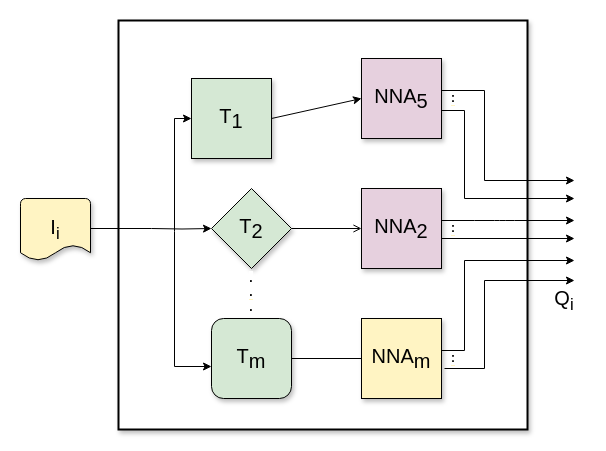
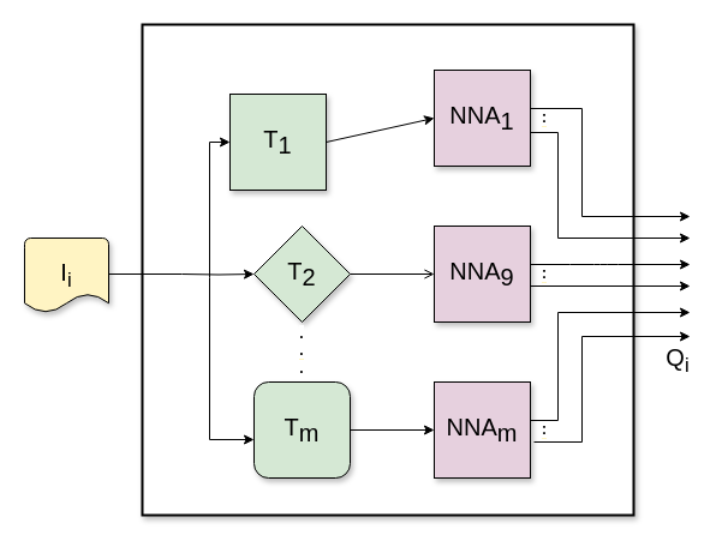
  <mxCell id="0" />
  <mxCell id="1" parent="0" />
  <mxCell id="2" value="" style="whiteSpace=wrap;html=1;aspect=fixed;shadow=1;strokeWidth=2;" parent="1" vertex="1"><mxGeometry x="118" y="20" width="409" height="409" as="geometry" /></mxCell>
  <mxCell id="3" value="&lt;span style=&quot;background-color: rgb(213, 232, 212); font-size: 20px;&quot;&gt;T&lt;sub style=&quot;font-size: 20px;&quot;&gt;1&lt;/sub&gt;&lt;/span&gt;" style="whiteSpace=wrap;html=1;aspect=fixed;fontSize=20;labelBackgroundColor=#D5E8D4;shadow=1;fillColor=#D5E8D4;" parent="1" vertex="1"><mxGeometry x="191" y="78" width="80" height="80" as="geometry" /></mxCell>
  <mxCell id="4" value="T&lt;sub style=&quot;font-size: 20px;&quot;&gt;2&lt;/sub&gt;" style="rhombus;whiteSpace=wrap;html=1;aspect=fixed;fontSize=20;fillColor=#D5E8D4;shadow=1;" parent="1" vertex="1"><mxGeometry x="211" y="188" width="80" height="80" as="geometry" /></mxCell>
  <mxCell id="5" value="T&lt;sub style=&quot;font-size: 20px;&quot;&gt;m&lt;/sub&gt;" style="whiteSpace=wrap;html=1;aspect=fixed;fontSize=20;fillColor=#D5E8D4;shadow=1;rounded=1;" parent="1" vertex="1"><mxGeometry x="211" y="318" width="80" height="80" as="geometry" /></mxCell>
  <mxCell id="6" value="" style="endArrow=classic;html=1;fontSize=16;entryX=0;entryY=0.5;entryDx=0;entryDy=0;rounded=0;edgeStyle=orthogonalEdgeStyle;" parent="1" target="3" edge="1"><mxGeometry width="50" height="50" relative="1" as="geometry"><mxPoint x="174" y="231" as="sourcePoint" /><mxPoint x="91" y="158" as="targetPoint" /><Array as="points"><mxPoint x="174" y="231" /><mxPoint x="174" y="98" /></Array></mxGeometry></mxCell>
  <mxCell id="7" value="" style="endArrow=classic;html=1;fontSize=16;entryX=0;entryY=0.5;entryDx=0;entryDy=0;rounded=0;edgeStyle=orthogonalEdgeStyle;" parent="1" target="4" edge="1"><mxGeometry width="50" height="50" relative="1" as="geometry"><mxPoint x="151" y="228" as="sourcePoint" /><mxPoint x="111" y="358" as="targetPoint" /></mxGeometry></mxCell>
  <mxCell id="8" value="" style="endArrow=classic;html=1;fontSize=16;entryX=0;entryY=0.6;entryDx=0;entryDy=0;entryPerimeter=0;rounded=0;edgeStyle=orthogonalEdgeStyle;" parent="1" target="5" edge="1"><mxGeometry width="50" height="50" relative="1" as="geometry"><mxPoint x="174" y="231" as="sourcePoint" /><mxPoint x="121" y="298" as="targetPoint" /><Array as="points"><mxPoint x="174" y="231" /><mxPoint x="174" y="366" /></Array></mxGeometry></mxCell>
  <mxCell id="9" value="" style="endArrow=none;html=1;fontSize=16;" parent="1" edge="1"><mxGeometry width="50" height="50" relative="1" as="geometry"><mxPoint x="31" y="228" as="sourcePoint" /><mxPoint x="151" y="228" as="targetPoint" /></mxGeometry></mxCell>
- <mxCell id="10" value="NNA&lt;sub style=&quot;font-size: 20px;&quot;&gt;5&lt;/sub&gt;" style="whiteSpace=wrap;html=1;aspect=fixed;fontSize=20;shadow=1;fillColor=#E6D0DE;" parent="1" vertex="1"><mxGeometry x="361" y="58" width="80" height="80" as="geometry" /></mxCell>
- <mxCell id="11" value="NNA&lt;sub style=&quot;font-size: 20px;&quot;&gt;2&lt;/sub&gt;" style="whiteSpace=wrap;html=1;aspect=fixed;fontSize=20;shadow=1;fillColor=#E6D0DE;" parent="1" vertex="1"><mxGeometry x="361" y="188" width="80" height="80" as="geometry" /></mxCell>
- <mxCell id="12" value="NNA&lt;sub style=&quot;font-size: 20px;&quot;&gt;m&lt;/sub&gt;" style="whiteSpace=wrap;html=1;aspect=fixed;fontSize=20;shadow=1;fillColor=#fff4c3;" parent="1" vertex="1"><mxGeometry x="361" y="318" width="80" height="80" as="geometry" /></mxCell>
+ <mxCell id="10" value="NNA&lt;sub style=&quot;font-size: 20px;&quot;&gt;1&lt;/sub&gt;" style="whiteSpace=wrap;html=1;aspect=fixed;fontSize=20;shadow=1;fillColor=#E6D0DE;" parent="1" vertex="1"><mxGeometry x="361" y="58" width="80" height="80" as="geometry" /></mxCell>
+ <mxCell id="11" value="NNA&lt;sub style=&quot;font-size: 20px;&quot;&gt;9&lt;/sub&gt;" style="whiteSpace=wrap;html=1;aspect=fixed;fontSize=20;shadow=1;fillColor=#E6D0DE;" parent="1" vertex="1"><mxGeometry x="361" y="188" width="80" height="80" as="geometry" /></mxCell>
+ <mxCell id="12" value="NNA&lt;sub style=&quot;font-size: 20px;&quot;&gt;m&lt;/sub&gt;" style="whiteSpace=wrap;html=1;aspect=fixed;fontSize=20;shadow=1;fillColor=#E6D0DE;" parent="1" vertex="1"><mxGeometry x="361" y="318" width="80" height="80" as="geometry" /></mxCell>
  <mxCell id="13" value="" style="endArrow=classic;html=1;fontSize=16;entryX=0;entryY=0.5;entryDx=0;entryDy=0;exitX=1;exitY=0.5;exitDx=0;exitDy=0;" parent="1" source="3" target="10" edge="1"><mxGeometry width="50" height="50" relative="1" as="geometry"><mxPoint x="161" y="578" as="sourcePoint" /><mxPoint x="211" y="528" as="targetPoint" /></mxGeometry></mxCell>
  <mxCell id="14" value="" style="endArrow=open;html=1;fontSize=16;entryX=0;entryY=0.5;entryDx=0;entryDy=0;exitX=1;exitY=0.5;exitDx=0;exitDy=0;" parent="1" source="4" target="11" edge="1"><mxGeometry width="50" height="50" relative="1" as="geometry"><mxPoint x="271" y="568" as="sourcePoint" /><mxPoint x="321" y="518" as="targetPoint" /></mxGeometry></mxCell>
- <mxCell id="15" value="" style="endArrow=none;html=1;fontSize=16;entryX=0;entryY=0.5;entryDx=0;entryDy=0;" parent="1" source="5" target="12" edge="1"><mxGeometry width="50" height="50" relative="1" as="geometry"><mxPoint x="171" y="608" as="sourcePoint" /><mxPoint x="221" y="558" as="targetPoint" /></mxGeometry></mxCell>
+ <mxCell id="15" value="" style="endArrow=classic;html=1;fontSize=16;entryX=0;entryY=0.5;entryDx=0;entryDy=0;" parent="1" source="5" target="12" edge="1"><mxGeometry width="50" height="50" relative="1" as="geometry"><mxPoint x="171" y="608" as="sourcePoint" /><mxPoint x="221" y="558" as="targetPoint" /></mxGeometry></mxCell>
  <mxCell id="16" value="" style="endArrow=classic;html=1;fontSize=16;edgeStyle=orthogonalEdgeStyle;rounded=0;" parent="1" edge="1"><mxGeometry width="50" height="50" relative="1" as="geometry"><mxPoint x="441" y="350" as="sourcePoint" /><mxPoint x="574" y="260" as="targetPoint" /><Array as="points"><mxPoint x="441" y="350" /><mxPoint x="464" y="350" /><mxPoint x="464" y="260" /></Array></mxGeometry></mxCell>
  <mxCell id="17" value="" style="endArrow=classic;html=1;fontSize=16;exitX=1;exitY=0.5;exitDx=0;exitDy=0;" parent="1" edge="1"><mxGeometry width="50" height="50" relative="1" as="geometry"><mxPoint x="441" y="220" as="sourcePoint" /><mxPoint x="574" y="220" as="targetPoint" /><Array as="points"><mxPoint x="484" y="220" /><mxPoint x="504" y="220" /></Array></mxGeometry></mxCell>
  <mxCell id="18" value="" style="endArrow=classic;html=1;fontSize=16;rounded=0;edgeStyle=orthogonalEdgeStyle;" parent="1" edge="1"><mxGeometry width="50" height="50" relative="1" as="geometry"><mxPoint x="441" y="110" as="sourcePoint" /><mxPoint x="574" y="198" as="targetPoint" /><Array as="points"><mxPoint x="441" y="110" /><mxPoint x="464" y="110" /><mxPoint x="464" y="198" /></Array></mxGeometry></mxCell>
  <mxCell id="19" value="&lt;font style=&quot;font-size: 20px&quot;&gt;I&lt;sub&gt;i&lt;/sub&gt;&lt;/font&gt;" style="strokeWidth=1;html=1;shape=mxgraph.flowchart.document2;whiteSpace=wrap;size=0.25;rounded=0;shadow=1;labelBackgroundColor=#FFF4C3;sketch=0;fontSize=10;fontColor=#000000;fillColor=#FFF4C3;" parent="1" vertex="1"><mxGeometry x="20" y="198" width="70" height="62" as="geometry" /></mxCell>
  <mxCell id="20" value="" style="endArrow=classic;html=1;fontSize=16;edgeStyle=orthogonalEdgeStyle;rounded=0;" parent="1" edge="1"><mxGeometry width="50" height="50" relative="1" as="geometry"><mxPoint x="444" y="368" as="sourcePoint" /><mxPoint x="574" y="280" as="targetPoint" /><Array as="points"><mxPoint x="484" y="368" /><mxPoint x="484" y="280" /><mxPoint x="574" y="280" /></Array></mxGeometry></mxCell>
  <mxCell id="21" value="" style="endArrow=classic;html=1;fontSize=16;rounded=0;edgeStyle=orthogonalEdgeStyle;" parent="1" edge="1"><mxGeometry width="50" height="50" relative="1" as="geometry"><mxPoint x="441" y="90" as="sourcePoint" /><mxPoint x="574" y="180" as="targetPoint" /><Array as="points"><mxPoint x="441" y="90" /><mxPoint x="484" y="90" /><mxPoint x="484" y="180" /></Array></mxGeometry></mxCell>
  <mxCell id="22" value="" style="endArrow=classic;html=1;fontSize=16;exitX=1;exitY=0.5;exitDx=0;exitDy=0;" parent="1" edge="1"><mxGeometry width="50" height="50" relative="1" as="geometry"><mxPoint x="441" y="238" as="sourcePoint" /><mxPoint x="574" y="238" as="targetPoint" /></mxGeometry></mxCell>
  <mxCell id="23" value="&lt;font style=&quot;font-size: 12px&quot;&gt;&lt;span style=&quot;background-color: rgb(255 , 255 , 255)&quot;&gt;&lt;b&gt;.&lt;br&gt;.&lt;br&gt;.&lt;/b&gt;&lt;/span&gt;&lt;br&gt;&lt;/font&gt;" style="text;html=1;strokeColor=none;fillColor=none;align=center;verticalAlign=middle;whiteSpace=wrap;rounded=0;labelBackgroundColor=#FFF4C3;" parent="1" vertex="1"><mxGeometry x="231" y="282" width="40" height="20" as="geometry" /></mxCell>
  <mxCell id="24" value="&lt;span style=&quot;background-color: rgb(255 , 255 , 255)&quot;&gt;:&lt;/span&gt;" style="text;html=1;strokeColor=none;fillColor=none;align=center;verticalAlign=middle;whiteSpace=wrap;rounded=0;labelBackgroundColor=#FFF4C3;fontStyle=1" parent="1" vertex="1"><mxGeometry x="433" y="88" width="40" height="20" as="geometry" /></mxCell>
  <mxCell id="25" value="&lt;span style=&quot;background-color: rgb(255 , 255 , 255)&quot;&gt;:&lt;/span&gt;" style="text;html=1;strokeColor=none;fillColor=none;align=center;verticalAlign=middle;whiteSpace=wrap;rounded=0;labelBackgroundColor=#FFF4C3;fontStyle=1" parent="1" vertex="1"><mxGeometry x="433" y="218" width="40" height="20" as="geometry" /></mxCell>
  <mxCell id="26" value="&lt;span style=&quot;background-color: rgb(255 , 255 , 255)&quot;&gt;:&lt;/span&gt;" style="text;html=1;strokeColor=none;fillColor=none;align=center;verticalAlign=middle;whiteSpace=wrap;rounded=0;labelBackgroundColor=#FFF4C3;fontStyle=1" parent="1" vertex="1"><mxGeometry x="433" y="348" width="40" height="20" as="geometry" /></mxCell>
  <mxCell id="27" value="&lt;font style=&quot;font-size: 20px&quot;&gt;Q&lt;sub&gt;i&lt;/sub&gt;&lt;/font&gt;" style="text;html=1;strokeColor=none;fillColor=none;align=center;verticalAlign=middle;whiteSpace=wrap;rounded=0;fontSize=18;" vertex="1" parent="1"><mxGeometry x="544" y="290" width="40" height="20" as="geometry" /></mxCell>
